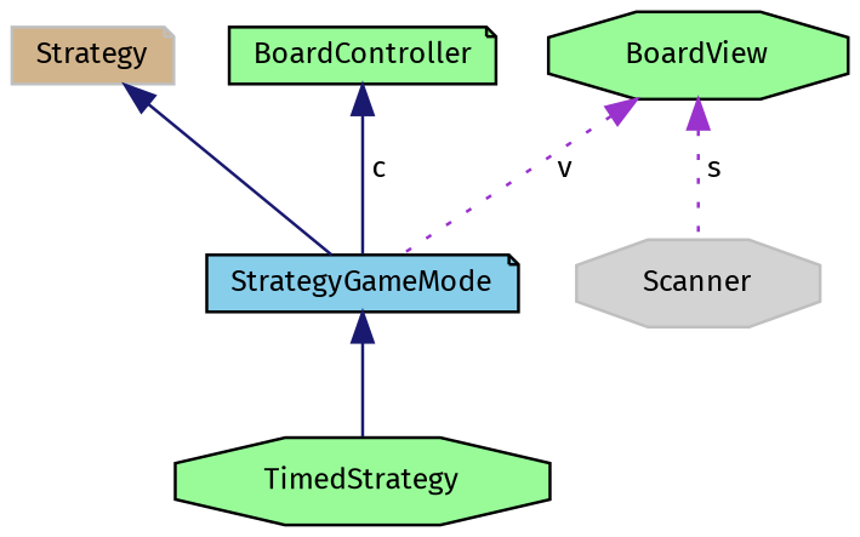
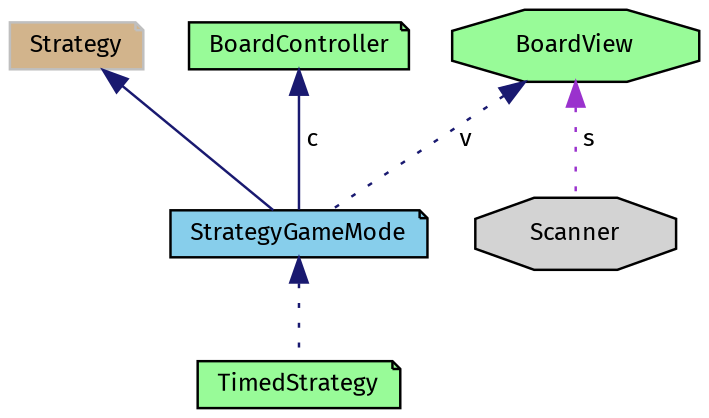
  digraph {
    fontname="Fira Sans"
    node [color=black fillcolor=palegreen fontname="Fira Sans" fontsize=10 shape=octagon style=filled]
    edge [color=midnightblue dir=back fontname="Fira Sans" fontsize=10 labelfontname=Helvetica labelfontsize=10 style=dotted]
-   n1 [fontcolor=black height=0.2 label=TimedStrategy width=0.4]
+   n1 [fontcolor=black height=0.2 label=TimedStrategy shape=note width=0.4]
    n2 [fillcolor=skyblue height=0.2 label=StrategyGameMode shape=note width=0.4]
    n3 [color=grey75 fillcolor=tan height=0.2 label=Strategy shape=note width=0.4]
    n4 [height=0.2 label=BoardView width=0.4]
-   n5 [color=grey75 fillcolor=lightgrey height=0.2 label=Scanner width=0.4]
+   n5 [fillcolor=lightgrey height=0.2 label=Scanner width=0.4]
    n6 [height=0.2 label=BoardController shape=note width=0.4]
-   n2 -> n1 [style=solid]
+   n2 -> n1
    n3 -> n2 [style=solid]
-   n4 -> n2 [color=darkorchid3 label=" v"]
+   n4 -> n2 [label=" v"]
    n4 -> n5 [color=darkorchid3 label=" s"]
    n6 -> n2 [label=" c" style=solid]
  }
